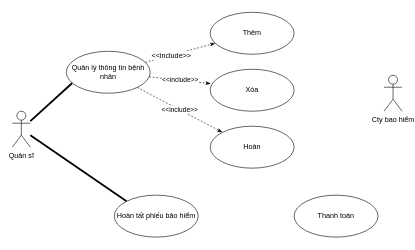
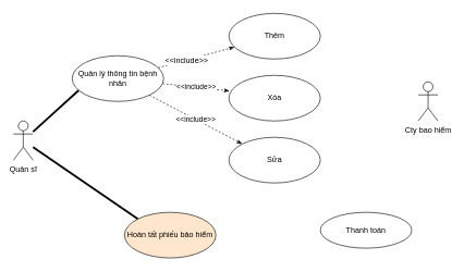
  <mxCell id="0" />
  <mxCell id="1" parent="0" />
  <mxCell id="2" value="Cty bao hiểm" style="shape=umlActor;verticalLabelPosition=bottom;labelBackgroundColor=#ffffff;verticalAlign=top;html=1;outlineConnect=0;" vertex="1" parent="1"><mxGeometry x="640" y="125" width="30" height="60" as="geometry" /></mxCell>
- <mxCell id="3" value="Hoàn tất phiếu bảo hiểm" style="ellipse;whiteSpace=wrap;html=1;" vertex="1" parent="1"><mxGeometry x="190" y="325" width="140" height="70" as="geometry" /></mxCell>
- <mxCell id="4" value="Thanh toán" style="ellipse;whiteSpace=wrap;html=1;" vertex="1" parent="1"><mxGeometry x="490" y="325" width="140" height="70" as="geometry" /></mxCell>
+ <mxCell id="3" value="Hoàn tất phiếu bảo hiểm" style="ellipse;whiteSpace=wrap;html=1;fillColor=#ffe6cc;" vertex="1" parent="1"><mxGeometry x="190" y="325" width="140" height="70" as="geometry" /></mxCell>
+ <mxCell id="4" value="Thanh toán" style="ellipse;whiteSpace=wrap;html=1;" vertex="1" parent="1"><mxGeometry x="490" y="325" width="140" height="55" as="geometry" /></mxCell>
  <mxCell id="5" style="edgeStyle=none;rounded=0;orthogonalLoop=1;jettySize=auto;html=1;entryX=0.071;entryY=0.757;entryDx=0;entryDy=0;entryPerimeter=0;endArrow=none;endFill=0;strokeWidth=3;" edge="1" parent="1" source="7" target="12"><mxGeometry relative="1" as="geometry" /></mxCell>
  <mxCell id="6" style="edgeStyle=none;rounded=0;orthogonalLoop=1;jettySize=auto;html=1;entryX=0;entryY=0;entryDx=0;entryDy=0;endArrow=none;endFill=0;strokeWidth=3;" edge="1" parent="1" source="7" target="3"><mxGeometry relative="1" as="geometry" /></mxCell>
  <mxCell id="7" value="Quản sĩ" style="shape=umlActor;verticalLabelPosition=bottom;labelBackgroundColor=#ffffff;verticalAlign=top;html=1;outlineConnect=0;" vertex="1" parent="1"><mxGeometry x="20" y="185" width="30" height="60" as="geometry" /></mxCell>
  <mxCell id="8" value="" style="edgeStyle=none;rounded=0;orthogonalLoop=1;jettySize=auto;html=1;endArrow=classicThin;endFill=1;strokeWidth=1;dashed=1;" edge="1" parent="1" source="12" target="13"><mxGeometry relative="1" as="geometry" /></mxCell>
  <mxCell id="9" value="&amp;lt;&amp;lt;include&amp;gt;&amp;gt;" style="text;html=1;resizable=0;points=[];align=center;verticalAlign=middle;labelBackgroundColor=#ffffff;" vertex="1" connectable="0" parent="8"><mxGeometry x="-0.27" relative="1" as="geometry"><mxPoint as="offset" /></mxGeometry></mxCell>
  <mxCell id="10" value="&amp;lt;&amp;lt;include&amp;gt;&amp;gt;" style="edgeStyle=none;rounded=0;orthogonalLoop=1;jettySize=auto;html=1;entryX=0.007;entryY=0.343;entryDx=0;entryDy=0;entryPerimeter=0;endArrow=classicThin;endFill=1;strokeWidth=1;dashed=1;" edge="1" parent="1" source="12" target="14"><mxGeometry relative="1" as="geometry" /></mxCell>
  <mxCell id="11" value="&amp;lt;&amp;lt;include&amp;gt;&amp;gt;" style="edgeStyle=none;rounded=0;orthogonalLoop=1;jettySize=auto;html=1;entryX=0;entryY=0;entryDx=0;entryDy=0;endArrow=classicThin;endFill=1;strokeWidth=1;dashed=1;" edge="1" parent="1" source="12" target="15"><mxGeometry relative="1" as="geometry" /></mxCell>
  <mxCell id="12" value="Quản lý thông tin bệnh nhân" style="ellipse;whiteSpace=wrap;html=1;" vertex="1" parent="1"><mxGeometry x="110" y="85" width="140" height="70" as="geometry" /></mxCell>
  <mxCell id="13" value="Thêm" style="ellipse;whiteSpace=wrap;html=1;" vertex="1" parent="1"><mxGeometry x="350" y="20" width="140" height="70" as="geometry" /></mxCell>
  <mxCell id="14" value="Xóa" style="ellipse;whiteSpace=wrap;html=1;" vertex="1" parent="1"><mxGeometry x="350" y="115" width="140" height="70" as="geometry" /></mxCell>
- <mxCell id="15" value="Hoàn" style="ellipse;whiteSpace=wrap;html=1;" vertex="1" parent="1"><mxGeometry x="350" y="210" width="140" height="70" as="geometry" /></mxCell>
+ <mxCell id="15" value="Sửa" style="ellipse;whiteSpace=wrap;html=1;" vertex="1" parent="1"><mxGeometry x="350" y="210" width="140" height="70" as="geometry" /></mxCell>
